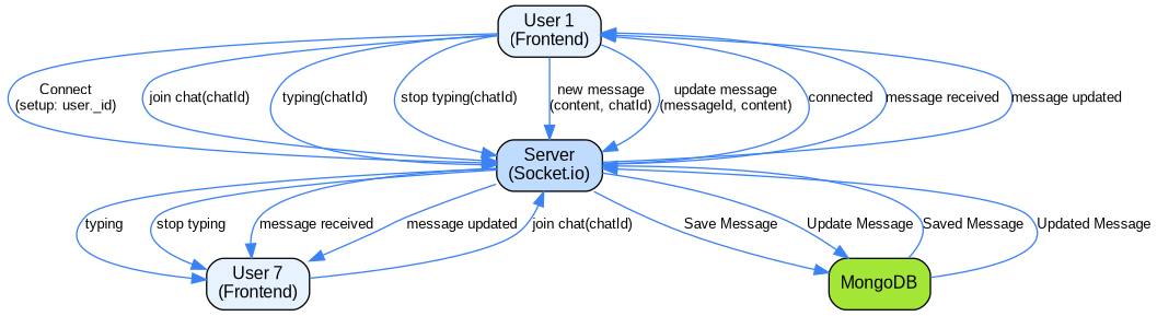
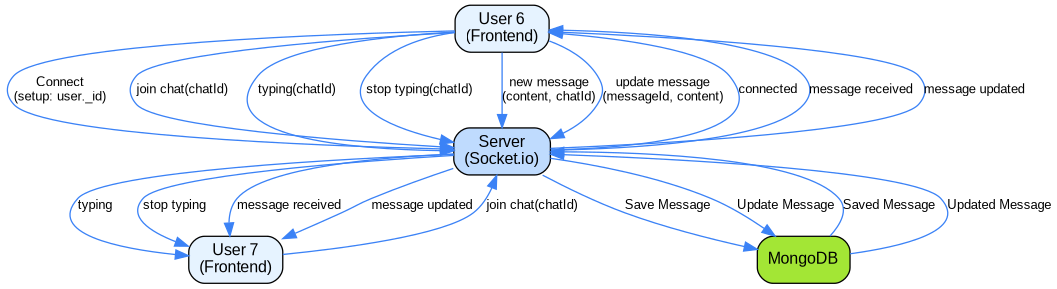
  digraph {
    rankdir=TB
    node [fillcolor="#e6f3ff" fontname=Arial fontsize=12 shape=box style="rounded,filled"]
    edge [color="#3b82f6" fontname=Arial fontsize=10]
-   n1 [label="User 1\n(Frontend)"]
+   n1 [label="User 6\n(Frontend)"]
    n2 [fillcolor="#bfdbfe" label="Server\n(Socket.io)"]
    n3 [label="User 7\n(Frontend)"]
    n4 [fillcolor="#a3e635" label=MongoDB]
    n1 -> n2 [label="Connect\n(setup: user._id)"]
    n1 -> n2 [label="join chat(chatId)"]
    n1 -> n2 [label="typing(chatId)"]
    n1 -> n2 [label="stop typing(chatId)"]
    n1 -> n2 [label="new message\n(content, chatId)"]
    n1 -> n2 [label="update message\n(messageId, content)"]
    n2 -> n1 [label=connected]
    n2 -> n1 [label="message received"]
    n2 -> n1 [label="message updated"]
    n2 -> n3 [label=typing]
    n2 -> n3 [label="stop typing"]
    n2 -> n3 [label="message received"]
    n2 -> n3 [label="message updated"]
    n2 -> n4 [label="Save Message"]
    n2 -> n4 [label="Update Message"]
    n3 -> n2 [label="join chat(chatId)"]
    n4 -> n2 [label="Saved Message"]
    n4 -> n2 [label="Updated Message"]
  }
